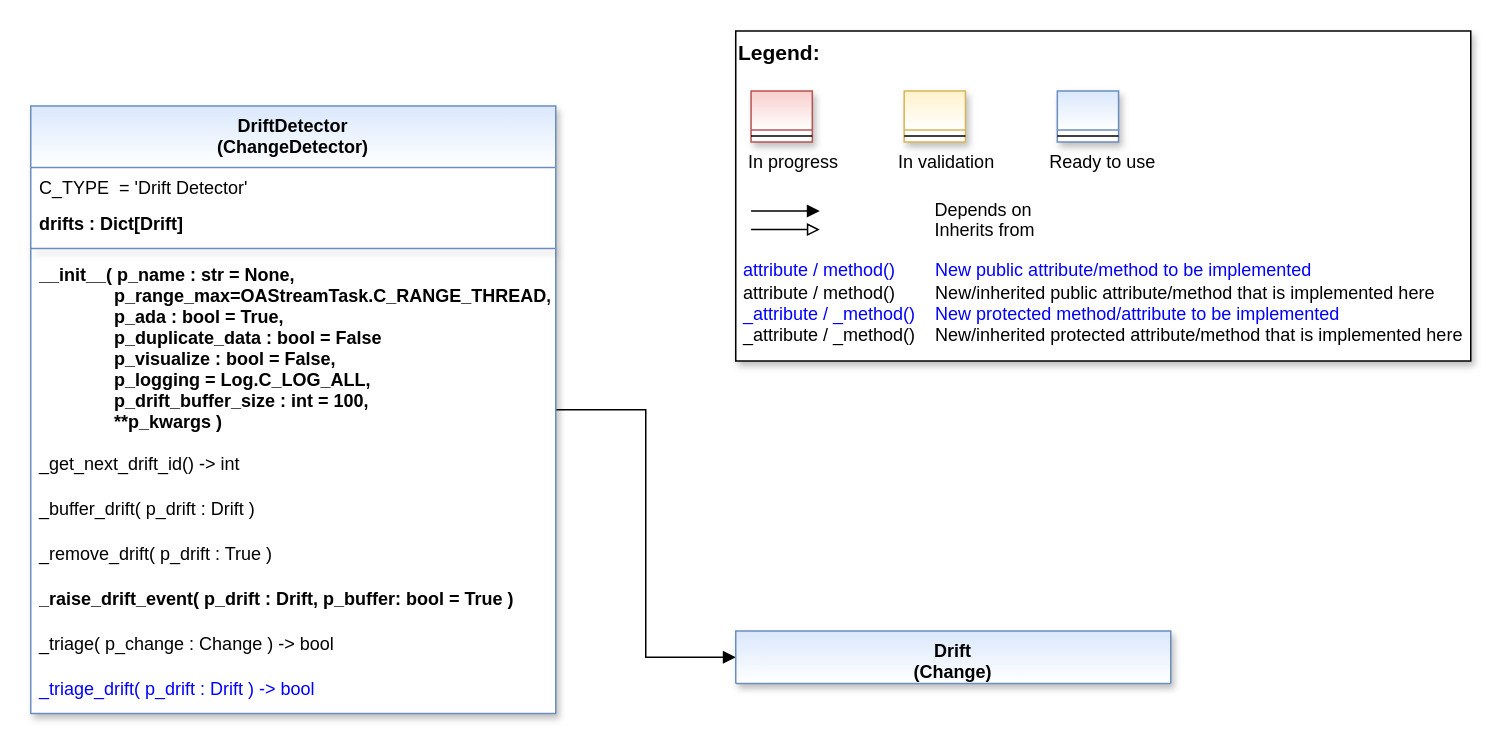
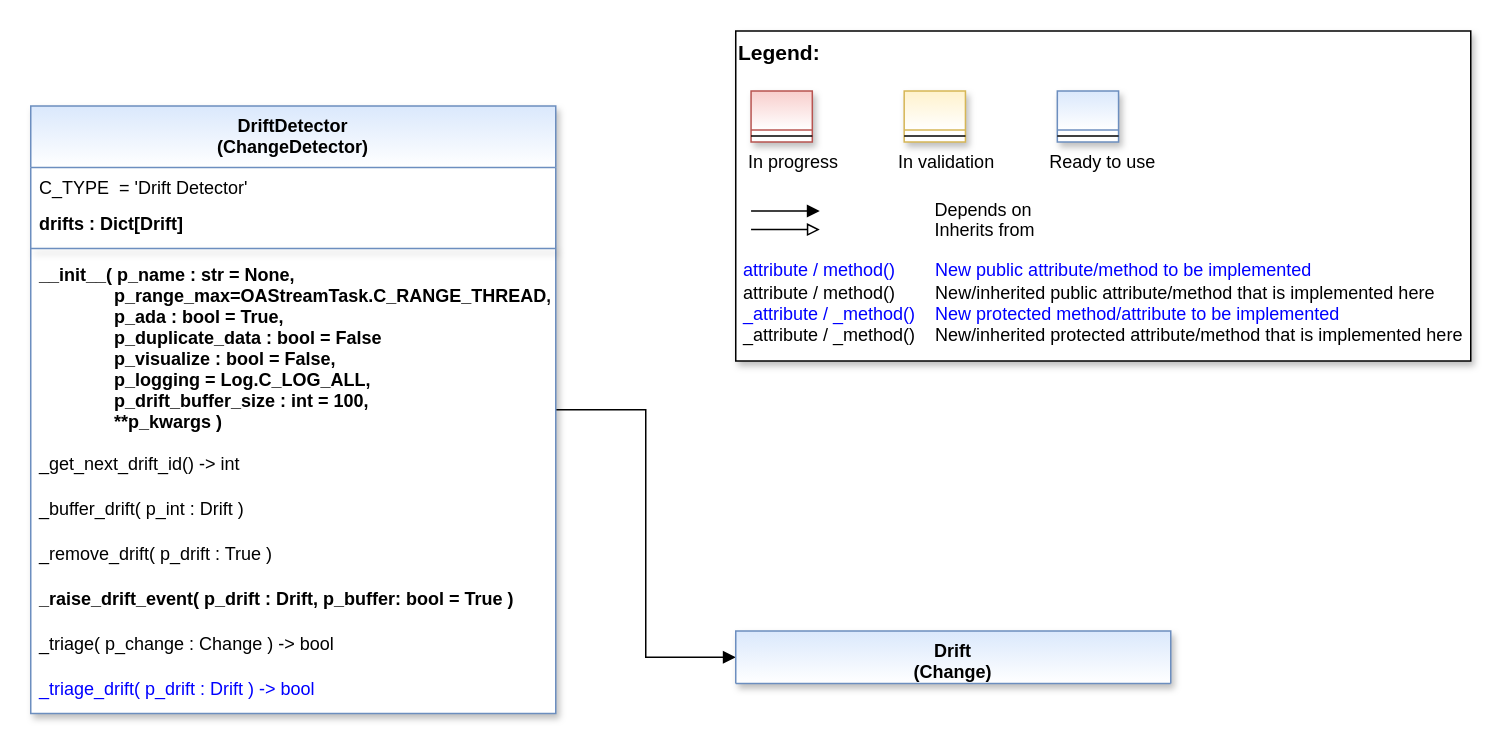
  <mxCell id="0" />
  <mxCell id="1" parent="0" />
  <mxCell id="2" value="" style="group" parent="1" vertex="1" connectable="0"><mxGeometry x="490" y="20" width="490" height="220" as="geometry" /></mxCell>
  <mxCell id="3" value="&lt;font color=&quot;#000000&quot; size=&quot;1&quot;&gt;&lt;b style=&quot;font-size: 14px&quot;&gt;Legend:&lt;br&gt;&lt;/b&gt;&lt;/font&gt;&lt;br&gt;&lt;br&gt;&lt;br&gt;&lt;font color=&quot;#0000ff&quot; style=&quot;font-size: 6px&quot;&gt;&lt;br&gt;&lt;/font&gt;&lt;span style=&quot;color: rgb(0 , 0 , 0)&quot;&gt;&lt;font style=&quot;font-size: 4px&quot;&gt;&amp;nbsp; &amp;nbsp;&lt;/font&gt;&amp;nbsp;In progress&amp;nbsp; &amp;nbsp; &amp;nbsp; &amp;nbsp; &amp;nbsp; &amp;nbsp; In validation&amp;nbsp; &amp;nbsp; &amp;nbsp; &amp;nbsp; &amp;nbsp; &amp;nbsp;Ready to use&lt;/span&gt;&lt;font color=&quot;#000000&quot;&gt;&amp;nbsp;&lt;br&gt;&lt;/font&gt;&lt;font color=&quot;#0000ff&quot;&gt;&lt;br&gt;&lt;br&gt;&lt;br&gt;&lt;br&gt;&amp;nbsp;attribute / method()&amp;nbsp; &amp;nbsp; &amp;nbsp; &amp;nbsp; New public attribute/method to be implemented&lt;/font&gt;&lt;br&gt;&lt;font color=&quot;#000000&quot;&gt;&amp;nbsp;&lt;/font&gt;&lt;font color=&quot;#000000&quot;&gt;attribute / method()&lt;span&gt; &lt;/span&gt;&amp;nbsp; &amp;nbsp; &amp;nbsp; &amp;nbsp;New/inherited public attribute/method that is implemented here&lt;br&gt;&lt;/font&gt;&lt;font color=&quot;#0000ff&quot;&gt;&amp;nbsp;_attribute /&amp;nbsp;&lt;/font&gt;&lt;font color=&quot;#0000ff&quot;&gt;_method()&amp;nbsp; &amp;nbsp; New protected method/attribute to be implemented&lt;/font&gt;&lt;br&gt;&lt;font color=&quot;#000000&quot;&gt;&amp;nbsp;_attribute / _method()&amp;nbsp; &amp;nbsp; New/inherited protected attribute/method that is implemented here&lt;br&gt;&lt;/font&gt;&lt;font color=&quot;#000000&quot;&gt;&lt;br&gt;&lt;br&gt;&lt;br&gt;&lt;br&gt;&lt;br&gt;&lt;/font&gt;" style="text;html=1;align=left;verticalAlign=top;whiteSpace=wrap;rounded=0;fontColor=#006600;strokeColor=#000000;shadow=1;fillColor=#ffffff;" parent="2" vertex="1"><mxGeometry width="490.0" height="220" as="geometry" /></mxCell>
  <mxCell id="4" value="Depends on" style="endArrow=block;html=1;labelPosition=right;verticalLabelPosition=middle;align=left;verticalAlign=middle;endFill=1;fontSize=12;" parent="2" edge="1"><mxGeometry x="-1623.125" y="-2180" width="51.042" height="50" as="geometry"><mxPoint x="10.208" y="120.003" as="sourcePoint" /><mxPoint x="55.991" y="120.003" as="targetPoint" /><mxPoint x="98" as="offset" /><Array as="points"><mxPoint x="30.625" y="120" /></Array></mxGeometry></mxCell>
  <mxCell id="5" value="Inherits from" style="endArrow=block;html=1;labelPosition=right;verticalLabelPosition=middle;align=left;verticalAlign=middle;endFill=0;fontSize=12;" parent="2" edge="1"><mxGeometry x="-1623.125" y="-2180" width="51.042" height="50" as="geometry"><mxPoint x="10.208" y="132.385" as="sourcePoint" /><mxPoint x="55.991" y="132.385" as="targetPoint" /><mxPoint x="98" y="1" as="offset" /></mxGeometry></mxCell>
  <mxCell id="6" value="" style="swimlane;fontStyle=3;align=center;verticalAlign=top;childLayout=stackLayout;horizontal=1;startSize=26;horizontalStack=0;resizeParent=1;resizeLast=0;collapsible=1;marginBottom=0;rounded=0;shadow=1;strokeWidth=1;fillColor=#f8cecc;strokeColor=#b85450;gradientColor=#ffffff;swimlaneFillColor=#ffffff;" parent="2" vertex="1"><mxGeometry x="10.208" y="40" width="40.833" height="34" as="geometry"><mxRectangle x="230" y="140" width="160" height="26" as="alternateBounds" /></mxGeometry></mxCell>
  <mxCell id="7" value="" style="line;html=1;strokeWidth=1;align=left;verticalAlign=middle;spacingTop=-1;spacingLeft=3;spacingRight=3;rotatable=0;labelPosition=right;points=[];portConstraint=eastwest;" parent="6" vertex="1"><mxGeometry y="26" width="40.833" height="8" as="geometry" /></mxCell>
  <mxCell id="8" value="" style="swimlane;fontStyle=3;align=center;verticalAlign=top;childLayout=stackLayout;horizontal=1;startSize=26;horizontalStack=0;resizeParent=1;resizeLast=0;collapsible=1;marginBottom=0;rounded=0;shadow=1;strokeWidth=1;fillColor=#fff2cc;strokeColor=#d6b656;gradientColor=#ffffff;swimlaneFillColor=#ffffff;" parent="2" vertex="1"><mxGeometry x="112.292" y="40" width="40.833" height="34" as="geometry"><mxRectangle x="230" y="140" width="160" height="26" as="alternateBounds" /></mxGeometry></mxCell>
  <mxCell id="9" value="" style="line;html=1;strokeWidth=1;align=left;verticalAlign=middle;spacingTop=-1;spacingLeft=3;spacingRight=3;rotatable=0;labelPosition=right;points=[];portConstraint=eastwest;" parent="8" vertex="1"><mxGeometry y="26" width="40.833" height="8" as="geometry" /></mxCell>
  <mxCell id="10" value="" style="swimlane;fontStyle=3;align=center;verticalAlign=top;childLayout=stackLayout;horizontal=1;startSize=26;horizontalStack=0;resizeParent=1;resizeLast=0;collapsible=1;marginBottom=0;rounded=0;shadow=1;strokeWidth=1;fillColor=#dae8fc;strokeColor=#6c8ebf;gradientColor=#ffffff;swimlaneFillColor=#ffffff;" parent="2" vertex="1"><mxGeometry x="214.375" y="40" width="40.833" height="34" as="geometry"><mxRectangle x="230" y="140" width="160" height="26" as="alternateBounds" /></mxGeometry></mxCell>
  <mxCell id="11" value="" style="line;html=1;strokeWidth=1;align=left;verticalAlign=middle;spacingTop=-1;spacingLeft=3;spacingRight=3;rotatable=0;labelPosition=right;points=[];portConstraint=eastwest;" parent="10" vertex="1"><mxGeometry y="26" width="40.833" height="8" as="geometry" /></mxCell>
  <mxCell id="12" style="edgeStyle=orthogonalEdgeStyle;rounded=0;orthogonalLoop=1;jettySize=auto;html=1;endArrow=block;endFill=1;" parent="1" source="13" target="24" edge="1"><mxGeometry relative="1" as="geometry" /></mxCell>
  <mxCell id="13" value="DriftDetector&#10;(ChangeDetector)" style="swimlane;align=center;verticalAlign=top;childLayout=stackLayout;horizontal=1;startSize=41;horizontalStack=0;resizeParent=1;resizeLast=0;collapsible=1;marginBottom=0;rounded=0;shadow=1;strokeWidth=1;fillColor=#dae8fc;strokeColor=#6c8ebf;swimlaneFillColor=#ffffff;gradientColor=#FFFFFF;" parent="1" vertex="1"><mxGeometry x="20" y="70" width="350" height="405" as="geometry"><mxRectangle x="230" y="140" width="160" height="26" as="alternateBounds" /></mxGeometry></mxCell>
  <mxCell id="14" value="C_TYPE  = 'Drift Detector'" style="text;align=left;verticalAlign=top;spacingLeft=4;spacingRight=4;overflow=hidden;rotatable=0;points=[[0,0.5],[1,0.5]];portConstraint=eastwest;" parent="13" vertex="1"><mxGeometry y="41" width="350" height="24" as="geometry" /></mxCell>
  <mxCell id="15" value="drifts : Dict[Drift]" style="text;align=left;verticalAlign=top;spacingLeft=4;spacingRight=4;overflow=hidden;rotatable=0;points=[[0,0.5],[1,0.5]];portConstraint=eastwest;fontStyle=1" parent="13" vertex="1"><mxGeometry y="65" width="350" height="26" as="geometry" /></mxCell>
  <mxCell id="16" value="" style="line;html=1;strokeWidth=1;align=center;verticalAlign=top;spacingTop=-1;spacingLeft=3;spacingRight=3;rotatable=0;labelPosition=right;points=[];portConstraint=eastwest;rounded=0;shadow=1;strokeColor=#6c8ebf;swimlaneFillColor=#ffffff;fontFamily=Helvetica;fontSize=12;fontColor=default;fontStyle=3;fillColor=#dae8fc;gradientColor=#ffffff;" parent="13" vertex="1"><mxGeometry y="91" width="350" height="8" as="geometry" /></mxCell>
  <mxCell id="17" value="__init__( p_name : str = None,&#10;               p_range_max=OAStreamTask.C_RANGE_THREAD,&#10;               p_ada : bool = True,&#10;               p_duplicate_data : bool = False&#10;               p_visualize : bool = False,&#10;               p_logging = Log.C_LOG_ALL,&#10;               p_drift_buffer_size : int = 100,&#10;               **p_kwargs )" style="text;align=left;verticalAlign=top;spacingLeft=4;spacingRight=4;overflow=hidden;rotatable=0;points=[[0,0.5],[1,0.5]];portConstraint=eastwest;fontStyle=1" parent="13" vertex="1"><mxGeometry y="99" width="350" height="126" as="geometry" /></mxCell>
  <mxCell id="18" value="_get_next_drift_id() -&gt; int" style="text;align=left;verticalAlign=top;spacingLeft=4;spacingRight=4;overflow=hidden;rotatable=0;points=[[0,0.5],[1,0.5]];portConstraint=eastwest;shadow=1;" parent="13" vertex="1"><mxGeometry y="225" width="350" height="30" as="geometry" /></mxCell>
- <mxCell id="19" value="_buffer_drift( p_drift : Drift ) " style="text;align=left;verticalAlign=top;spacingLeft=4;spacingRight=4;overflow=hidden;rotatable=0;points=[[0,0.5],[1,0.5]];portConstraint=eastwest;shadow=1;" parent="13" vertex="1"><mxGeometry y="255" width="350" height="30" as="geometry" /></mxCell>
+ <mxCell id="19" value="_buffer_drift( p_int : Drift ) " style="text;align=left;verticalAlign=top;spacingLeft=4;spacingRight=4;overflow=hidden;rotatable=0;points=[[0,0.5],[1,0.5]];portConstraint=eastwest;shadow=1;" parent="13" vertex="1"><mxGeometry y="255" width="350" height="30" as="geometry" /></mxCell>
  <mxCell id="20" value="_remove_drift( p_drift : True )" style="text;align=left;verticalAlign=top;spacingLeft=4;spacingRight=4;overflow=hidden;rotatable=0;points=[[0,0.5],[1,0.5]];portConstraint=eastwest;shadow=1;" parent="13" vertex="1"><mxGeometry y="285" width="350" height="30" as="geometry" /></mxCell>
  <mxCell id="21" value="_raise_drift_event( p_drift : Drift, p_buffer: bool = True )" style="text;align=left;verticalAlign=top;spacingLeft=4;spacingRight=4;overflow=hidden;rotatable=0;points=[[0,0.5],[1,0.5]];portConstraint=eastwest;shadow=1;fontStyle=1" parent="13" vertex="1"><mxGeometry y="315" width="350" height="30" as="geometry" /></mxCell>
  <mxCell id="22" value="_triage( p_change : Change ) -&gt; bool" style="text;align=left;verticalAlign=top;spacingLeft=4;spacingRight=4;overflow=hidden;rotatable=0;points=[[0,0.5],[1,0.5]];portConstraint=eastwest;shadow=1;" vertex="1" parent="13"><mxGeometry y="345" width="350" height="30" as="geometry" /></mxCell>
  <mxCell id="23" value="_triage_drift( p_drift : Drift ) -&gt; bool" style="text;align=left;verticalAlign=top;spacingLeft=4;spacingRight=4;overflow=hidden;rotatable=0;points=[[0,0.5],[1,0.5]];portConstraint=eastwest;shadow=1;fontColor=#0000FF;" vertex="1" parent="13"><mxGeometry y="375" width="350" height="30" as="geometry" /></mxCell>
  <mxCell id="24" value="Drift&#10;(Change)" style="swimlane;fontStyle=1;align=center;verticalAlign=top;childLayout=stackLayout;horizontal=1;startSize=40;horizontalStack=0;resizeParent=1;resizeLast=0;collapsible=1;marginBottom=0;rounded=0;shadow=1;strokeWidth=1;fillColor=#dae8fc;strokeColor=#6c8ebf;swimlaneFillColor=#ffffff;fontFamily=Helvetica;fontSize=12;gradientColor=#FFFFFF;" parent="1" vertex="1"><mxGeometry x="490" y="420" width="290" height="35" as="geometry"><mxRectangle x="230" y="140" width="160" height="26" as="alternateBounds" /></mxGeometry></mxCell>
